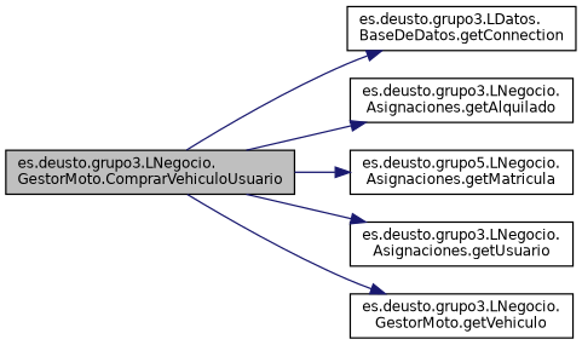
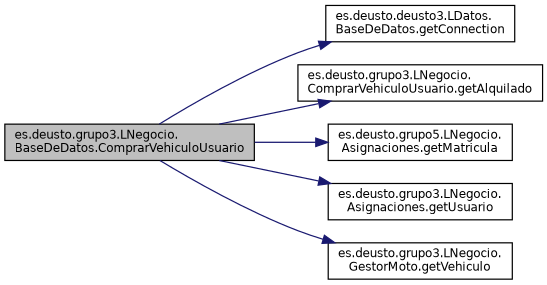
  digraph {
    rankdir=LR
    node [color=black fillcolor=white fontname=Helvetica fontsize=10 shape=record style=filled]
    edge [color=midnightblue fontname=Helvetica fontsize=10 labelfontname=Helvetica labelfontsize=10 style=solid]
-   n1 [fillcolor=grey75 fontcolor=black height=0.2 label="es.deusto.grupo3.LNegocio.\lGestorMoto.ComprarVehiculoUsuario" width=0.4]
-   n2 [height=0.2 label="es.deusto.grupo3.LDatos.\lBaseDeDatos.getConnection" width=0.4]
-   n3 [height=0.2 label="es.deusto.grupo3.LNegocio.\lAsignaciones.getAlquilado" width=0.4]
+   n1 [fillcolor=grey75 fontcolor=black height=0.2 label="es.deusto.grupo3.LNegocio.\lBaseDeDatos.ComprarVehiculoUsuario" width=0.4]
+   n2 [height=0.2 label="es.deusto.deusto3.LDatos.\lBaseDeDatos.getConnection" width=0.4]
+   n3 [height=0.2 label="es.deusto.grupo3.LNegocio.\lComprarVehiculoUsuario.getAlquilado" width=0.4]
    n4 [height=0.2 label="es.deusto.grupo5.LNegocio.\lAsignaciones.getMatricula" width=0.4]
    n5 [height=0.2 label="es.deusto.grupo3.LNegocio.\lAsignaciones.getUsuario" width=0.4]
    n6 [height=0.2 label="es.deusto.grupo3.LNegocio.\lGestorMoto.getVehiculo" width=0.4]
    n1 -> n2
    n1 -> n3
    n1 -> n4
    n1 -> n5
    n1 -> n6
  }
